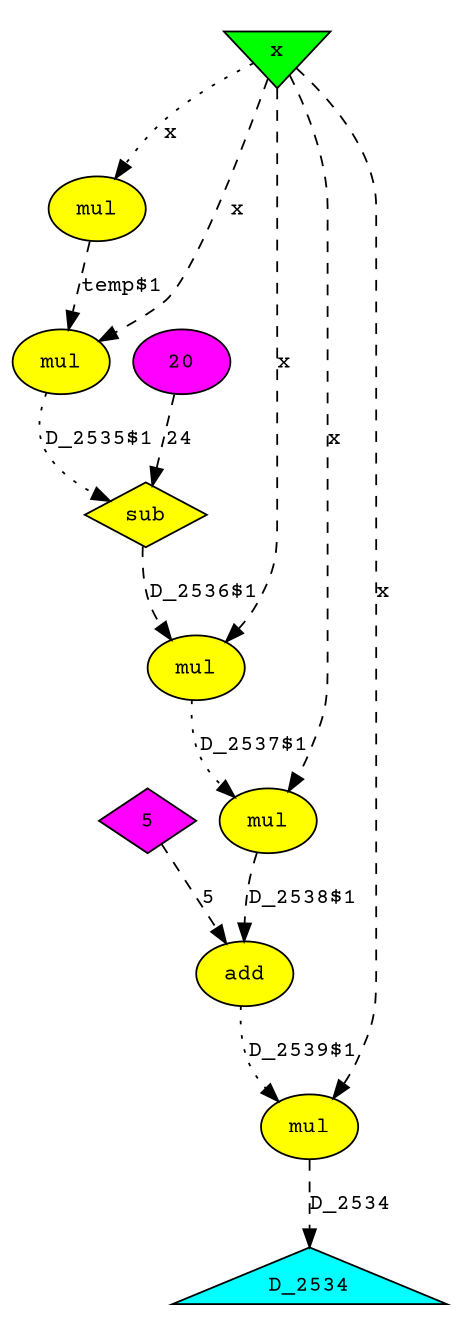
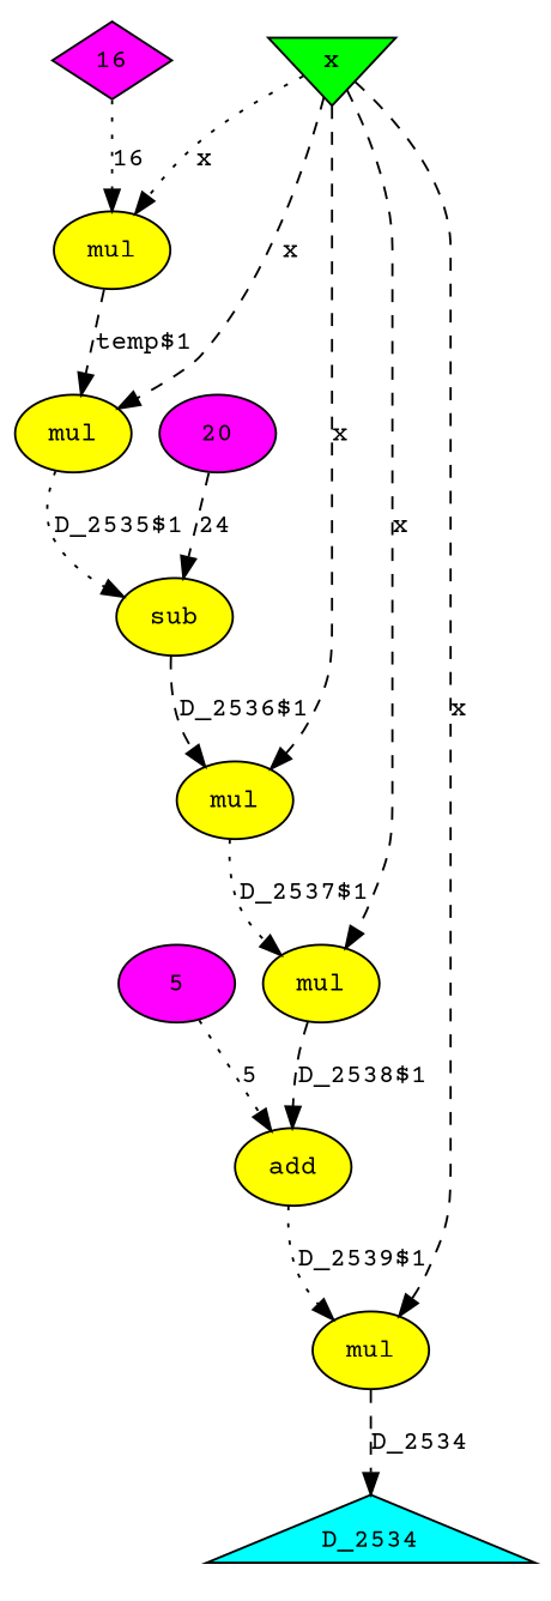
  digraph {
    fontname="Courier Prime"
    nodesep=0.175
    rankdir=TB
    node [argix=-1 dataspec=na fillcolor=yellow fontname="Courier Prime" fontsize=12 ntype=operation shape=ellipse style=filled]
    edge [argix=-1 dataspec=s32 etype=D fontname="Courier Prime" fontsize=12 order=1 style=dashed vtype=localvar]
    n1 [argix=0 dataspec=s32 fillcolor=cyan label=D_2534 ntype=outvar shape=triangle]
    n2 [label=add]
    n3 [label=mul]
+   n4 [dataspec=s32 fillcolor=magenta label=16 ntype=constant shape=diamond]
    n5 [label=mul]
    n6 [label=mul]
    n7 [dataspec=s32 fillcolor=magenta label=20 ntype=constant]
-   n8 [label=sub shape=diamond]
+   n8 [label=sub]
    n9 [label=mul]
-   n10 [dataspec=s32 fillcolor=magenta label=5 ntype=constant shape=diamond]
+   n10 [dataspec=s32 fillcolor=magenta label=5 ntype=constant]
    n11 [label=mul]
    n12 [argix=0 dataspec=s32 fillcolor=green label=x ntype=invar shape=invtriangle]
    n2 -> n3 [label="D_2539$1" style=dotted]
    n3 -> n1 [label=D_2534 vtype=outarg]
+   n4 -> n5 [label=16 order=2 style=dotted vtype=globalvar]
    n5 -> n6 [label="temp$1"]
    n6 -> n8 [label="D_2535$1" style=dotted]
    n7 -> n8 [label=24 order=2 vtype=globalvar]
    n8 -> n9 [label="D_2536$1"]
    n9 -> n11 [label="D_2537$1" style=dotted]
-   n10 -> n2 [label=5 order=2 vtype=globalvar]
+   n10 -> n2 [label=5 order=2 style=dotted vtype=globalvar]
    n11 -> n2 [label="D_2538$1"]
    n12 -> n3 [label=x order=2 vtype=inarg]
    n12 -> n5 [label=x style=dotted vtype=inarg]
    n12 -> n6 [label=x order=2 vtype=inarg]
    n12 -> n9 [label=x order=2 vtype=inarg]
    n12 -> n11 [label=x order=2 vtype=inarg]
  }
